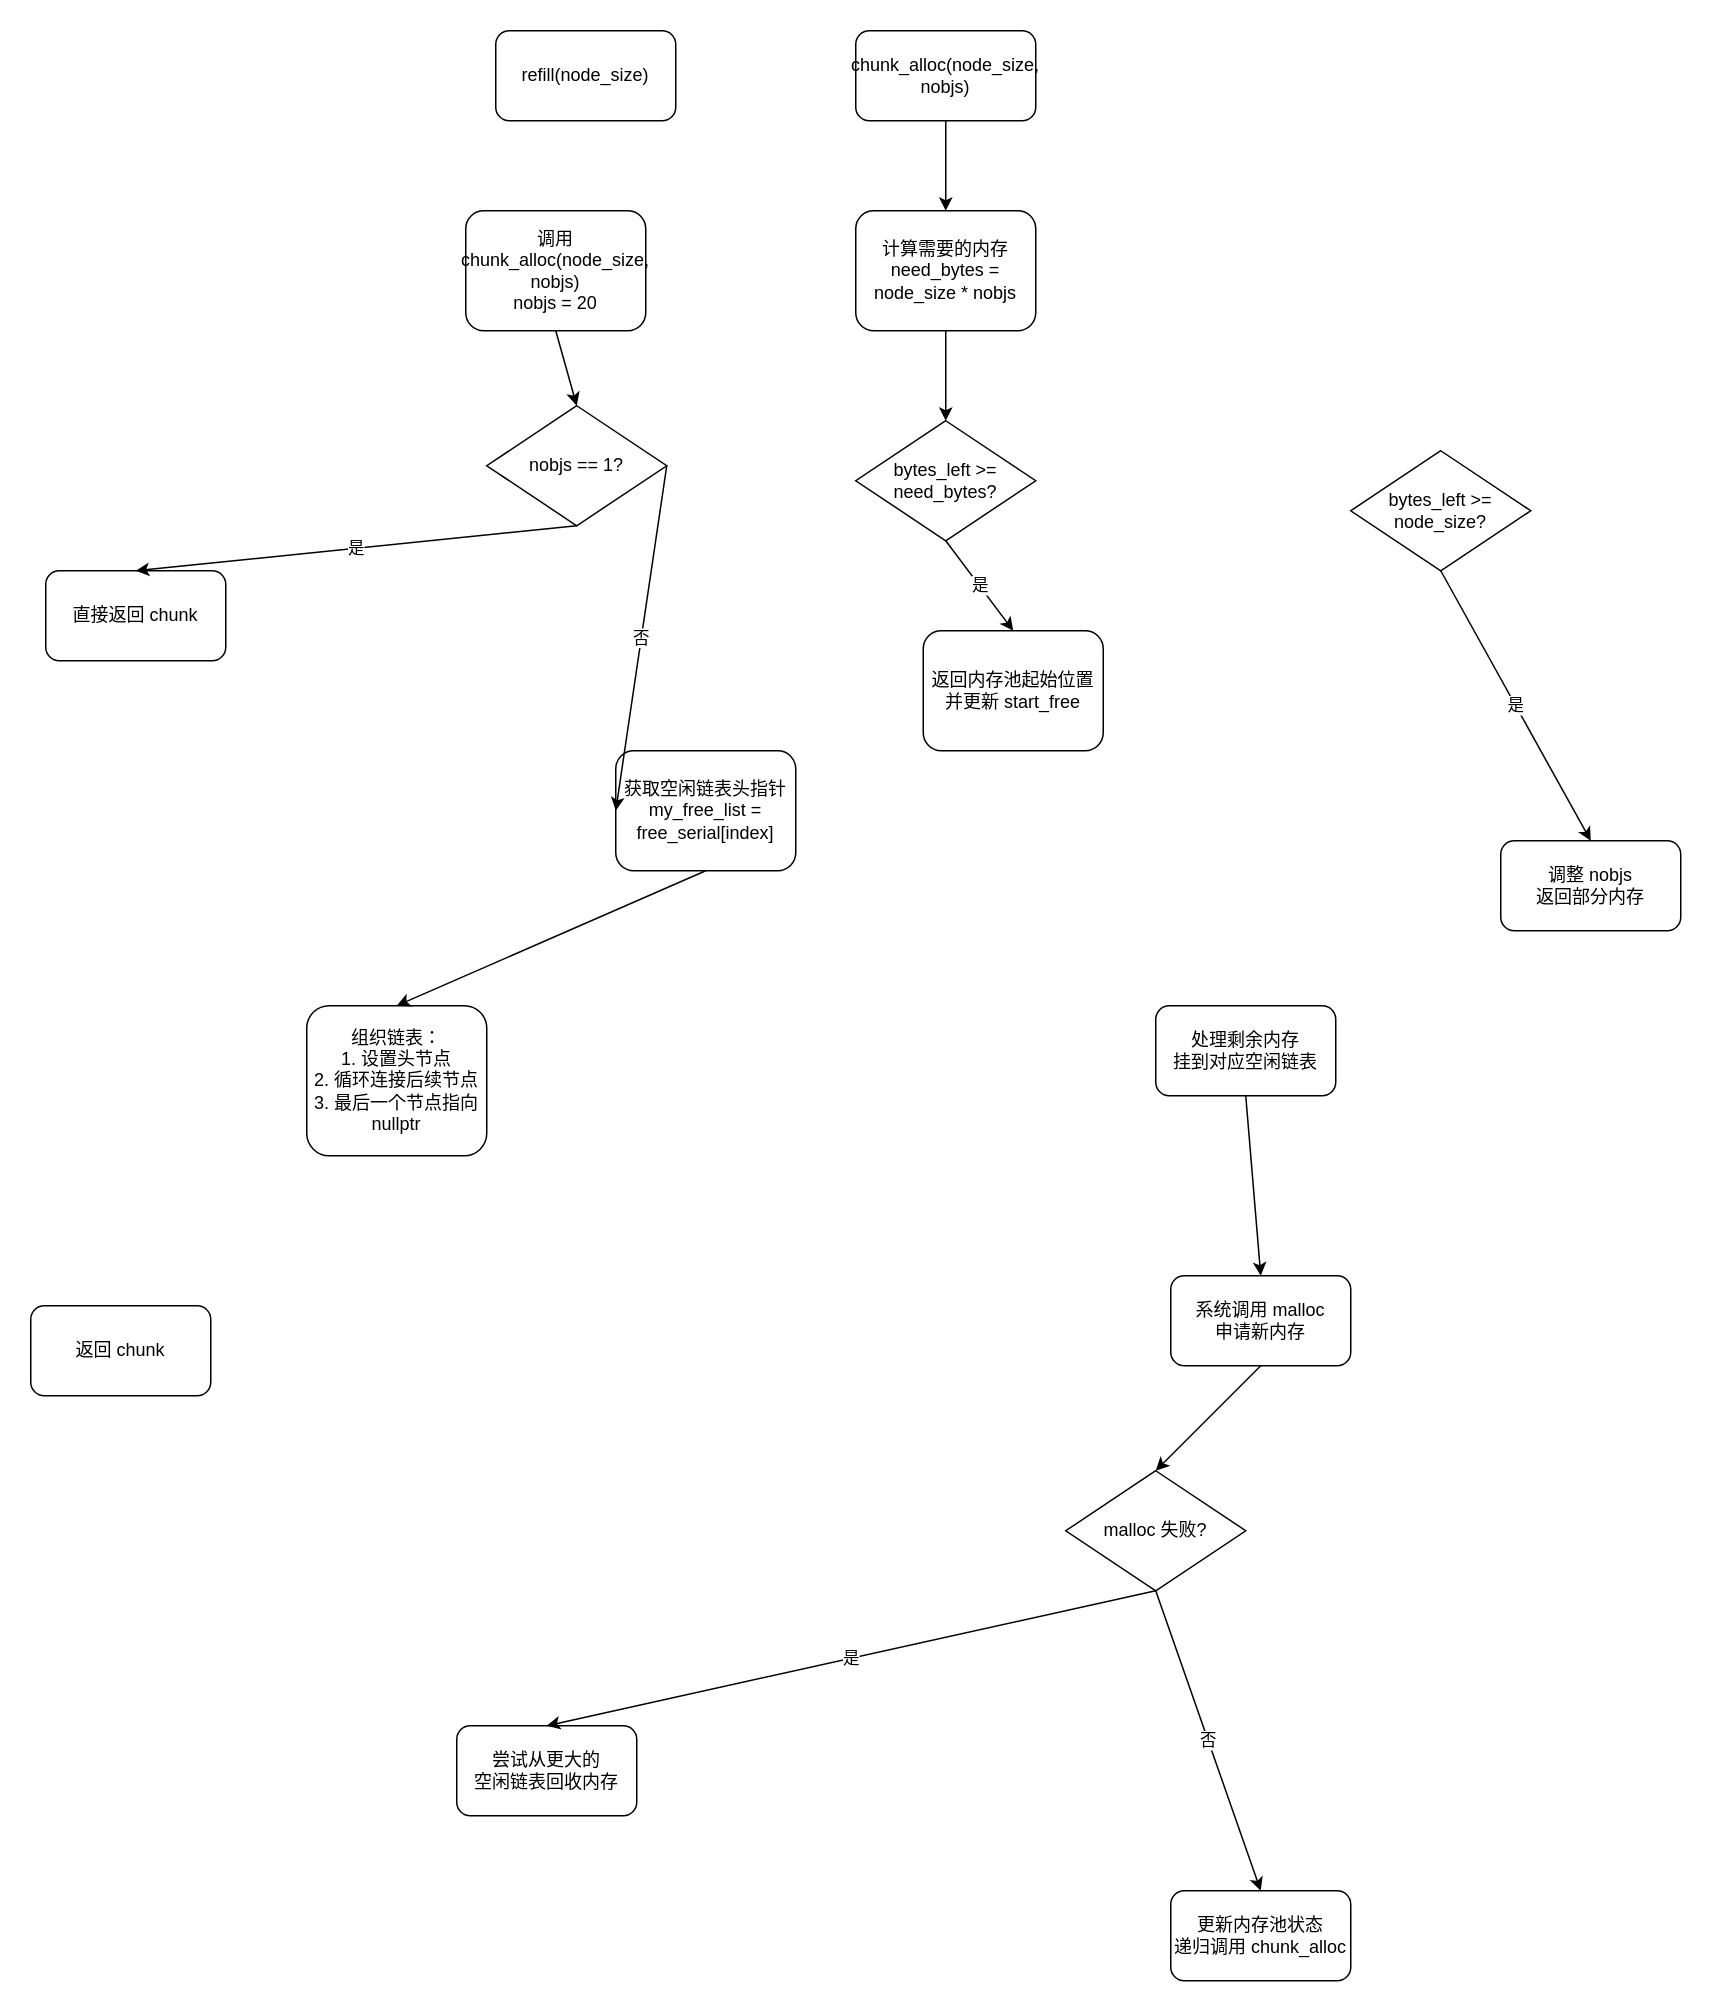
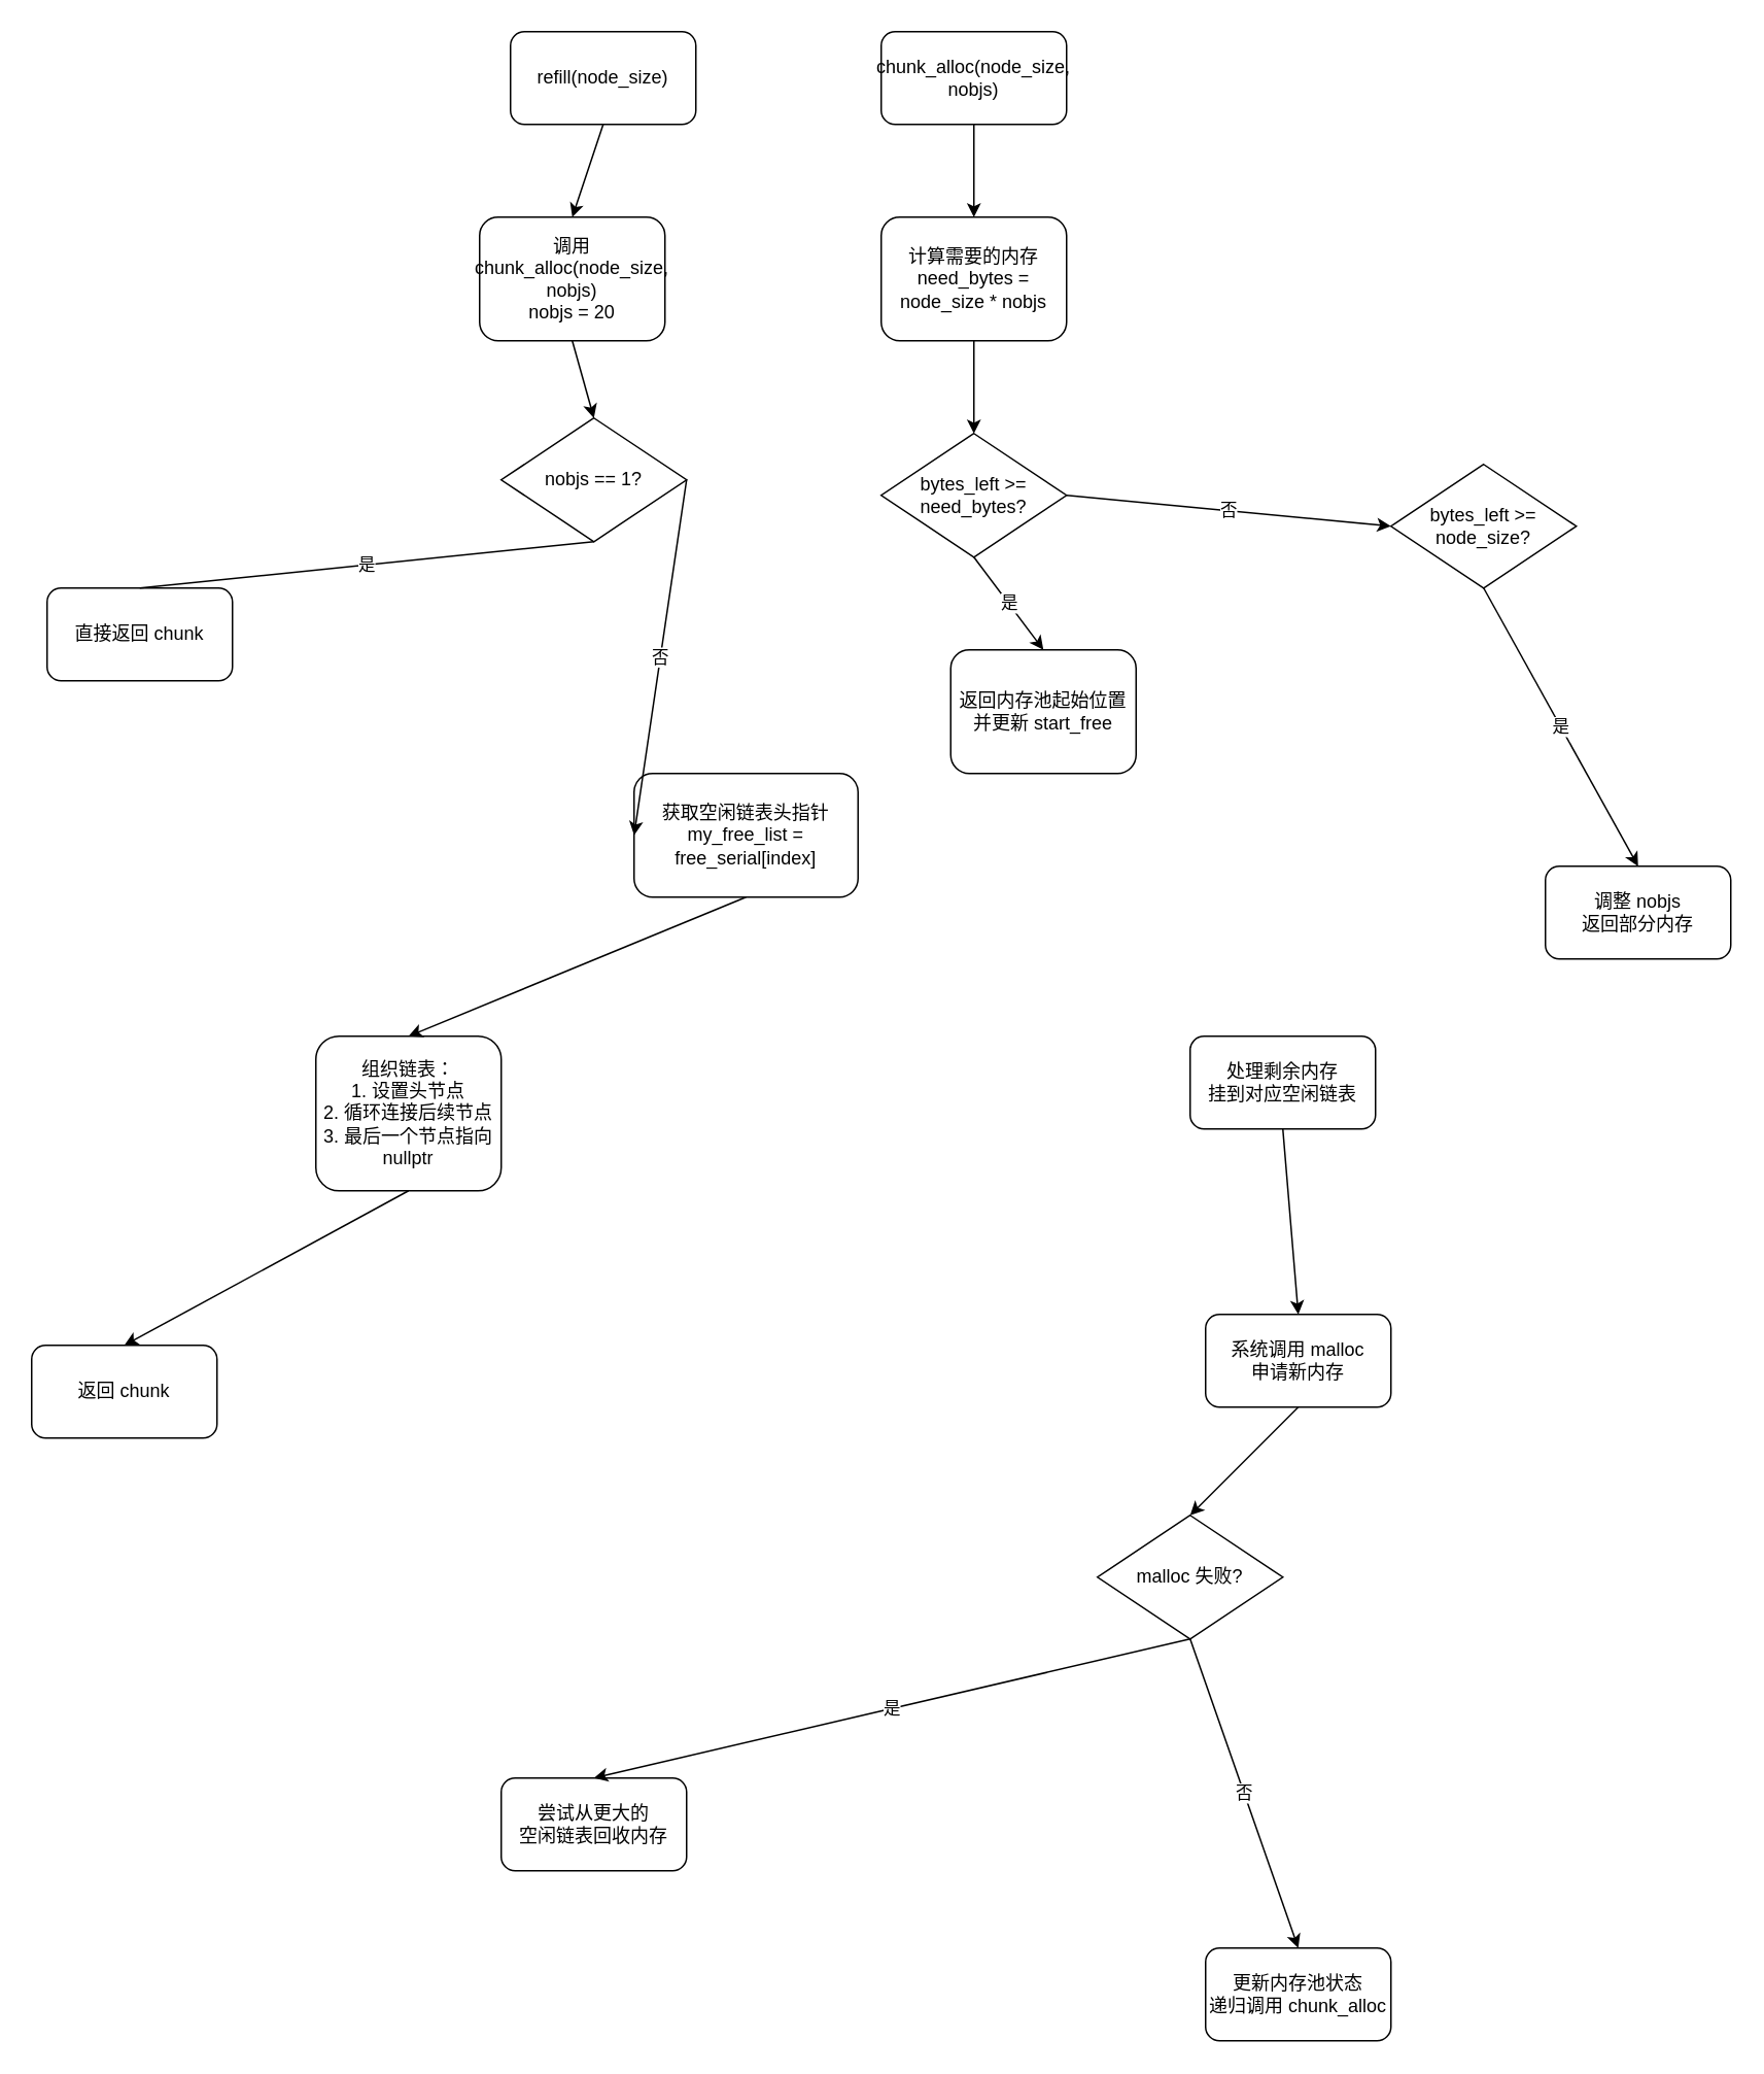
  <mxCell id="0" />
  <mxCell id="1" parent="0" />
  <mxCell id="2" value="refill(node_size)" style="rounded=1;whiteSpace=wrap;html=1;" parent="1" vertex="1"><mxGeometry x="330" y="20" width="120" height="60" as="geometry" /></mxCell>
  <mxCell id="3" value="调用 chunk_alloc(node_size, nobjs)&#10;nobjs = 20" style="rounded=1;whiteSpace=wrap;html=1;" parent="1" vertex="1"><mxGeometry x="310" y="140" width="120" height="80" as="geometry" /></mxCell>
  <mxCell id="4" value="nobjs == 1?" style="rhombus;whiteSpace=wrap;html=1;" parent="1" vertex="1"><mxGeometry x="324" y="270" width="120" height="80" as="geometry" /></mxCell>
  <mxCell id="5" value="直接返回 chunk" style="rounded=1;whiteSpace=wrap;html=1;" parent="1" vertex="1"><mxGeometry x="30" y="380" width="120" height="60" as="geometry" /></mxCell>
- <mxCell id="6" value="获取空闲链表头指针&#10;my_free_list = free_serial[index]" style="rounded=1;whiteSpace=wrap;html=1;" parent="1" vertex="1"><mxGeometry x="410" y="500" width="120" height="80" as="geometry" /></mxCell>
+ <mxCell id="6" value="获取空闲链表头指针&#10;my_free_list = free_serial[index]" style="rounded=1;whiteSpace=wrap;html=1;" parent="1" vertex="1"><mxGeometry x="410" y="500" width="145" height="80" as="geometry" /></mxCell>
  <mxCell id="7" value="组织链表：&#10;1. 设置头节点&#10;2. 循环连接后续节点&#10;3. 最后一个节点指向nullptr" style="rounded=1;whiteSpace=wrap;html=1;" parent="1" vertex="1"><mxGeometry x="204" y="670" width="120" height="100" as="geometry" /></mxCell>
  <mxCell id="8" value="返回 chunk" style="rounded=1;whiteSpace=wrap;html=1;" parent="1" vertex="1"><mxGeometry x="20" y="870" width="120" height="60" as="geometry" /></mxCell>
  <mxCell id="9" value="chunk_alloc(node_size, nobjs)" style="rounded=1;whiteSpace=wrap;html=1;" parent="1" vertex="1"><mxGeometry x="570" y="20" width="120" height="60" as="geometry" /></mxCell>
  <mxCell id="10" value="计算需要的内存&#10;need_bytes = node_size * nobjs" style="rounded=1;whiteSpace=wrap;html=1;" parent="1" vertex="1"><mxGeometry x="570" y="140" width="120" height="80" as="geometry" /></mxCell>
  <mxCell id="11" value="bytes_left &gt;= need_bytes?" style="rhombus;whiteSpace=wrap;html=1;" parent="1" vertex="1"><mxGeometry x="570" y="280" width="120" height="80" as="geometry" /></mxCell>
  <mxCell id="12" value="返回内存池起始位置&#10;并更新 start_free" style="rounded=1;whiteSpace=wrap;html=1;" parent="1" vertex="1"><mxGeometry x="615" y="420" width="120" height="80" as="geometry" /></mxCell>
  <mxCell id="13" value="bytes_left &gt;= node_size?" style="rhombus;whiteSpace=wrap;html=1;" parent="1" vertex="1"><mxGeometry x="900" y="300" width="120" height="80" as="geometry" /></mxCell>
  <mxCell id="14" value="调整 nobjs&#10;返回部分内存" style="rounded=1;whiteSpace=wrap;html=1;" parent="1" vertex="1"><mxGeometry x="1000" y="560" width="120" height="60" as="geometry" /></mxCell>
  <mxCell id="15" value="处理剩余内存&#10;挂到对应空闲链表" style="rounded=1;whiteSpace=wrap;html=1;" parent="1" vertex="1"><mxGeometry x="770" y="670" width="120" height="60" as="geometry" /></mxCell>
  <mxCell id="16" value="系统调用 malloc&#10;申请新内存" style="rounded=1;whiteSpace=wrap;html=1;" parent="1" vertex="1"><mxGeometry x="780" y="850" width="120" height="60" as="geometry" /></mxCell>
  <mxCell id="17" value="malloc 失败?" style="rhombus;whiteSpace=wrap;html=1;" parent="1" vertex="1"><mxGeometry x="710" y="980" width="120" height="80" as="geometry" /></mxCell>
- <mxCell id="18" value="尝试从更大的&#10;空闲链表回收内存" style="rounded=1;whiteSpace=wrap;html=1;" parent="1" vertex="1"><mxGeometry x="304" y="1150" width="120" height="60" as="geometry" /></mxCell>
+ <mxCell id="18" value="尝试从更大的&#10;空闲链表回收内存" style="rounded=1;whiteSpace=wrap;html=1;" parent="1" vertex="1"><mxGeometry x="324" y="1150" width="120" height="60" as="geometry" /></mxCell>
  <mxCell id="19" value="更新内存池状态&#10;递归调用 chunk_alloc" style="rounded=1;whiteSpace=wrap;html=1;" parent="1" vertex="1"><mxGeometry x="780" y="1260" width="120" height="60" as="geometry" /></mxCell>
+ <mxCell id="20" value="" style="endArrow=classic;html=1;exitX=0.5;exitY=1;exitDx=0;exitDy=0;entryX=0.5;entryY=0;entryDx=0;entryDy=0;" parent="1" source="2" target="3" edge="1"><mxGeometry width="50" height="50" relative="1" as="geometry" /></mxCell>
  <mxCell id="21" value="" style="endArrow=classic;html=1;exitX=0.5;exitY=1;exitDx=0;exitDy=0;entryX=0.5;entryY=0;entryDx=0;entryDy=0;" parent="1" source="3" target="4" edge="1"><mxGeometry width="50" height="50" relative="1" as="geometry" /></mxCell>
- <mxCell id="22" value="是" style="endArrow=classic;html=1;exitX=0.5;exitY=1;exitDx=0;exitDy=0;entryX=0.5;entryY=0;entryDx=0;entryDy=0;" parent="1" source="4" target="5" edge="1"><mxGeometry relative="1" as="geometry" /></mxCell>
+ <mxCell id="22" value="是" style="endArrow=none;html=1;exitX=0.5;exitY=1;exitDx=0;exitDy=0;entryX=0.5;entryY=0;entryDx=0;entryDy=0;" parent="1" source="4" target="5" edge="1"><mxGeometry relative="1" as="geometry" /></mxCell>
  <mxCell id="23" value="否" style="endArrow=classic;html=1;exitX=1;exitY=0.5;exitDx=0;exitDy=0;entryX=0;entryY=0.5;entryDx=0;entryDy=0;" parent="1" source="4" target="6" edge="1"><mxGeometry relative="1" as="geometry" /></mxCell>
  <mxCell id="24" value="" style="endArrow=classic;html=1;exitX=0.5;exitY=1;exitDx=0;exitDy=0;entryX=0.5;entryY=0;entryDx=0;entryDy=0;" parent="1" source="6" target="7" edge="1"><mxGeometry width="50" height="50" relative="1" as="geometry" /></mxCell>
+ <mxCell id="25" value="" style="endArrow=classic;html=1;exitX=0.5;exitY=1;exitDx=0;exitDy=0;entryX=0.5;entryY=0;entryDx=0;entryDy=0;" parent="1" source="7" target="8" edge="1"><mxGeometry width="50" height="50" relative="1" as="geometry" /></mxCell>
  <mxCell id="26" value="" style="endArrow=classic;html=1;exitX=0.5;exitY=1;exitDx=0;exitDy=0;entryX=0.5;entryY=0;entryDx=0;entryDy=0;" parent="1" source="9" target="10" edge="1"><mxGeometry width="50" height="50" relative="1" as="geometry" /></mxCell>
  <mxCell id="27" value="" style="endArrow=classic;html=1;exitX=0.5;exitY=1;exitDx=0;exitDy=0;entryX=0.5;entryY=0;entryDx=0;entryDy=0;" parent="1" source="10" target="11" edge="1"><mxGeometry width="50" height="50" relative="1" as="geometry" /></mxCell>
  <mxCell id="28" value="是" style="endArrow=classic;html=1;exitX=0.5;exitY=1;exitDx=0;exitDy=0;entryX=0.5;entryY=0;entryDx=0;entryDy=0;" parent="1" source="11" target="12" edge="1"><mxGeometry relative="1" as="geometry" /></mxCell>
+ <mxCell id="29" value="否" style="endArrow=classic;html=1;exitX=1;exitY=0.5;exitDx=0;exitDy=0;entryX=0;entryY=0.5;entryDx=0;entryDy=0;" parent="1" source="11" target="13" edge="1"><mxGeometry relative="1" as="geometry" /></mxCell>
  <mxCell id="30" value="是" style="endArrow=classic;html=1;exitX=0.5;exitY=1;exitDx=0;exitDy=0;entryX=0.5;entryY=0;entryDx=0;entryDy=0;" parent="1" source="13" target="14" edge="1"><mxGeometry relative="1" as="geometry" /></mxCell>
  <mxCell id="31" value="" style="endArrow=classic;html=1;exitX=0.5;exitY=1;exitDx=0;exitDy=0;entryX=0.5;entryY=0;entryDx=0;entryDy=0;" parent="1" source="15" target="16" edge="1"><mxGeometry width="50" height="50" relative="1" as="geometry" /></mxCell>
  <mxCell id="32" value="" style="endArrow=classic;html=1;exitX=0.5;exitY=1;exitDx=0;exitDy=0;entryX=0.5;entryY=0;entryDx=0;entryDy=0;" parent="1" source="16" target="17" edge="1"><mxGeometry width="50" height="50" relative="1" as="geometry" /></mxCell>
  <mxCell id="33" value="是" style="endArrow=classic;html=1;exitX=0.5;exitY=1;exitDx=0;exitDy=0;entryX=0.5;entryY=0;entryDx=0;entryDy=0;" parent="1" source="17" target="18" edge="1"><mxGeometry relative="1" as="geometry" /></mxCell>
  <mxCell id="34" value="否" style="endArrow=classic;html=1;exitX=0.5;exitY=1;exitDx=0;exitDy=0;entryX=0.5;entryY=0;entryDx=0;entryDy=0;" parent="1" source="17" target="19" edge="1"><mxGeometry relative="1" as="geometry" /></mxCell>
